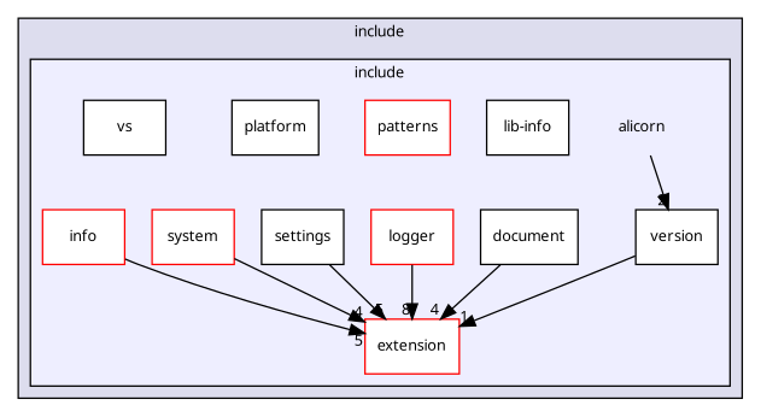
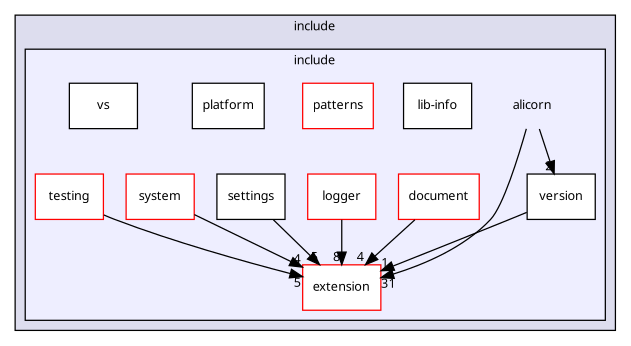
  digraph {
    compound=true
    node [fontname=Verdana fontsize=10 shape=box color=red fillcolor=white style=filled]
    edge [headlabel=4 labeldistance=1.5 labelfontname=Verdana labelfontsize=10]
    n1 [label=alicorn shape=plaintext color="" fillcolor="" style=""]
-   n2 [color=black label=document]
+   n2 [label=document]
    n3 [label=extension]
    n4 [color=black label="lib-info"]
    n5 [label=logger]
    n6 [label=patterns]
    n7 [color=black label=platform]
    n8 [color=black label=settings]
    n9 [label=system]
-   n10 [label=info]
+   n10 [label=testing]
    n11 [color=black label=version]
    n12 [color=black label=vs]
    subgraph cluster_1 {
      bgcolor="#ddddee"
      fontname=Verdana
      fontsize=10
      label=include
      pencolor=black
      subgraph cluster_2 {
        bgcolor="#eeeeff"
        fontname=Verdana
        fontsize=10
        pencolor=black
        n1
        n2
        n3
        n4
        n5
        n6
        n7
        n8
        n9
        n10
        n11
        n12
      }
    }
+   n1 -> n3 [headlabel=31]
    n1 -> n11 [headlabel=2]
    n2 -> n3
    n5 -> n3 [headlabel=8]
    n8 -> n3 [headlabel=5]
    n9 -> n3
    n10 -> n3 [headlabel=5]
    n11 -> n3 [headlabel=1]
  }
